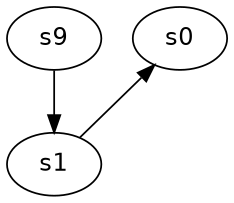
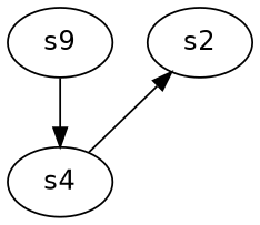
  digraph {
    fontname="DejaVu Sans"
    node [fontname="DejaVu Sans" player=0]
    edge [fontname="DejaVu Sans"]
    n1 [label=s9]
-   s1 [player=1]
-   s2 [label=s0]
+   s1 [player=1 label=s4]
+   s2
    n1 -> s1
    s1 -> s2 [constraint="time % 2 == 0"]
  }
